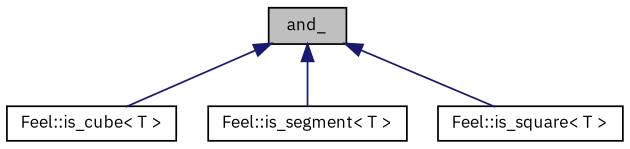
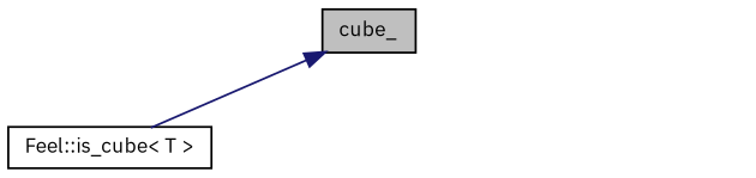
  digraph {
    fontname="IBM Plex Sans"
    rankdir=TB
    node [color=black fillcolor=white fontname="IBM Plex Sans" fontsize=10 shape=record style=filled]
    edge [color=midnightblue dir=back fontname="IBM Plex Sans" fontsize=10 labelfontname=Helvetica labelfontsize=10 style=solid]
-   n1 [fillcolor=grey75 fontcolor=black height=0.2 label=and_ width=0.4]
+   n1 [fillcolor=grey75 fontcolor=black height=0.2 label=cube_ width=0.4]
    n2 [height=0.2 label="Feel::is_cube\< T \>" width=0.4]
-   n3 [height=0.2 label="Feel::is_segment\< T \>" width=0.4]
-   n4 [height=0.2 label="Feel::is_square\< T \>" width=0.4]
    n1 -> n2
-   n1 -> n3
-   n1 -> n4
  }
